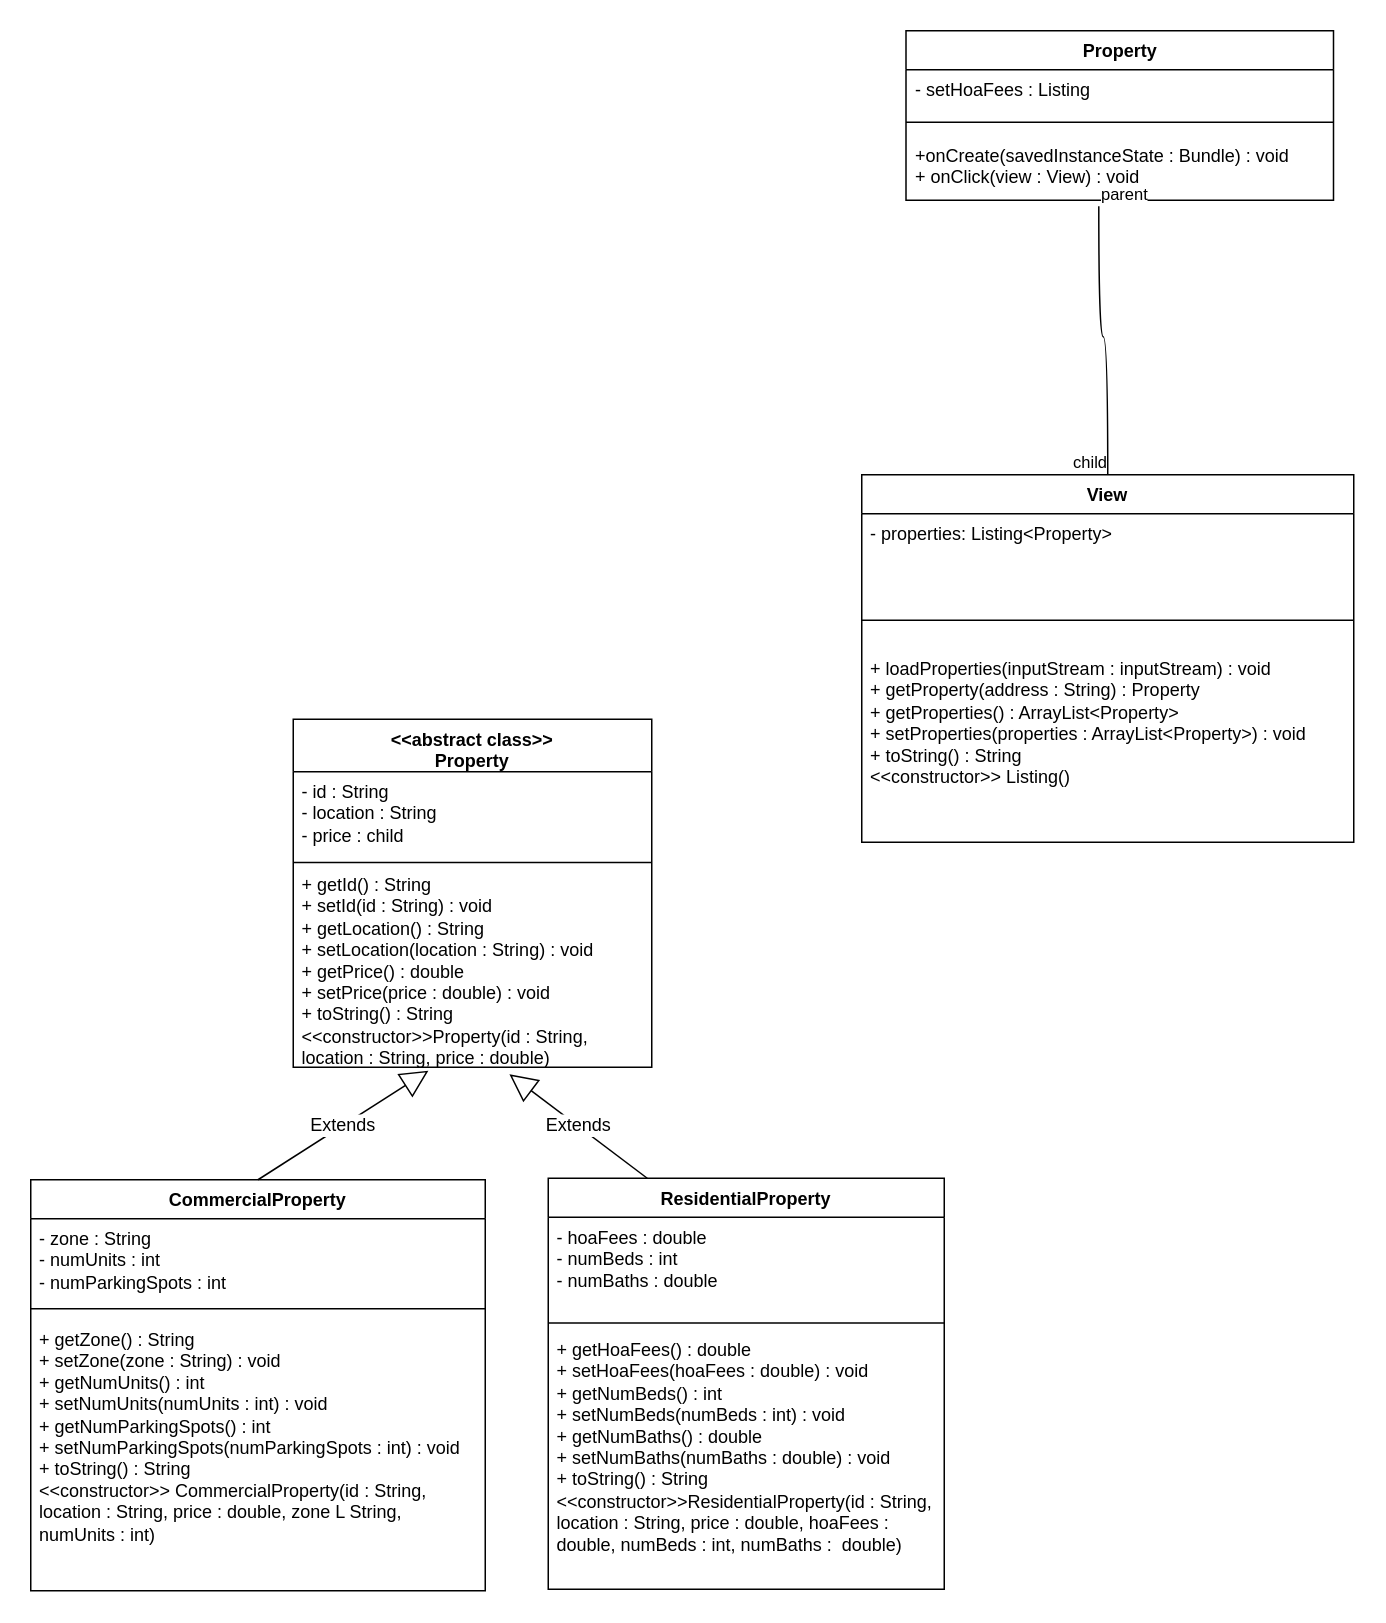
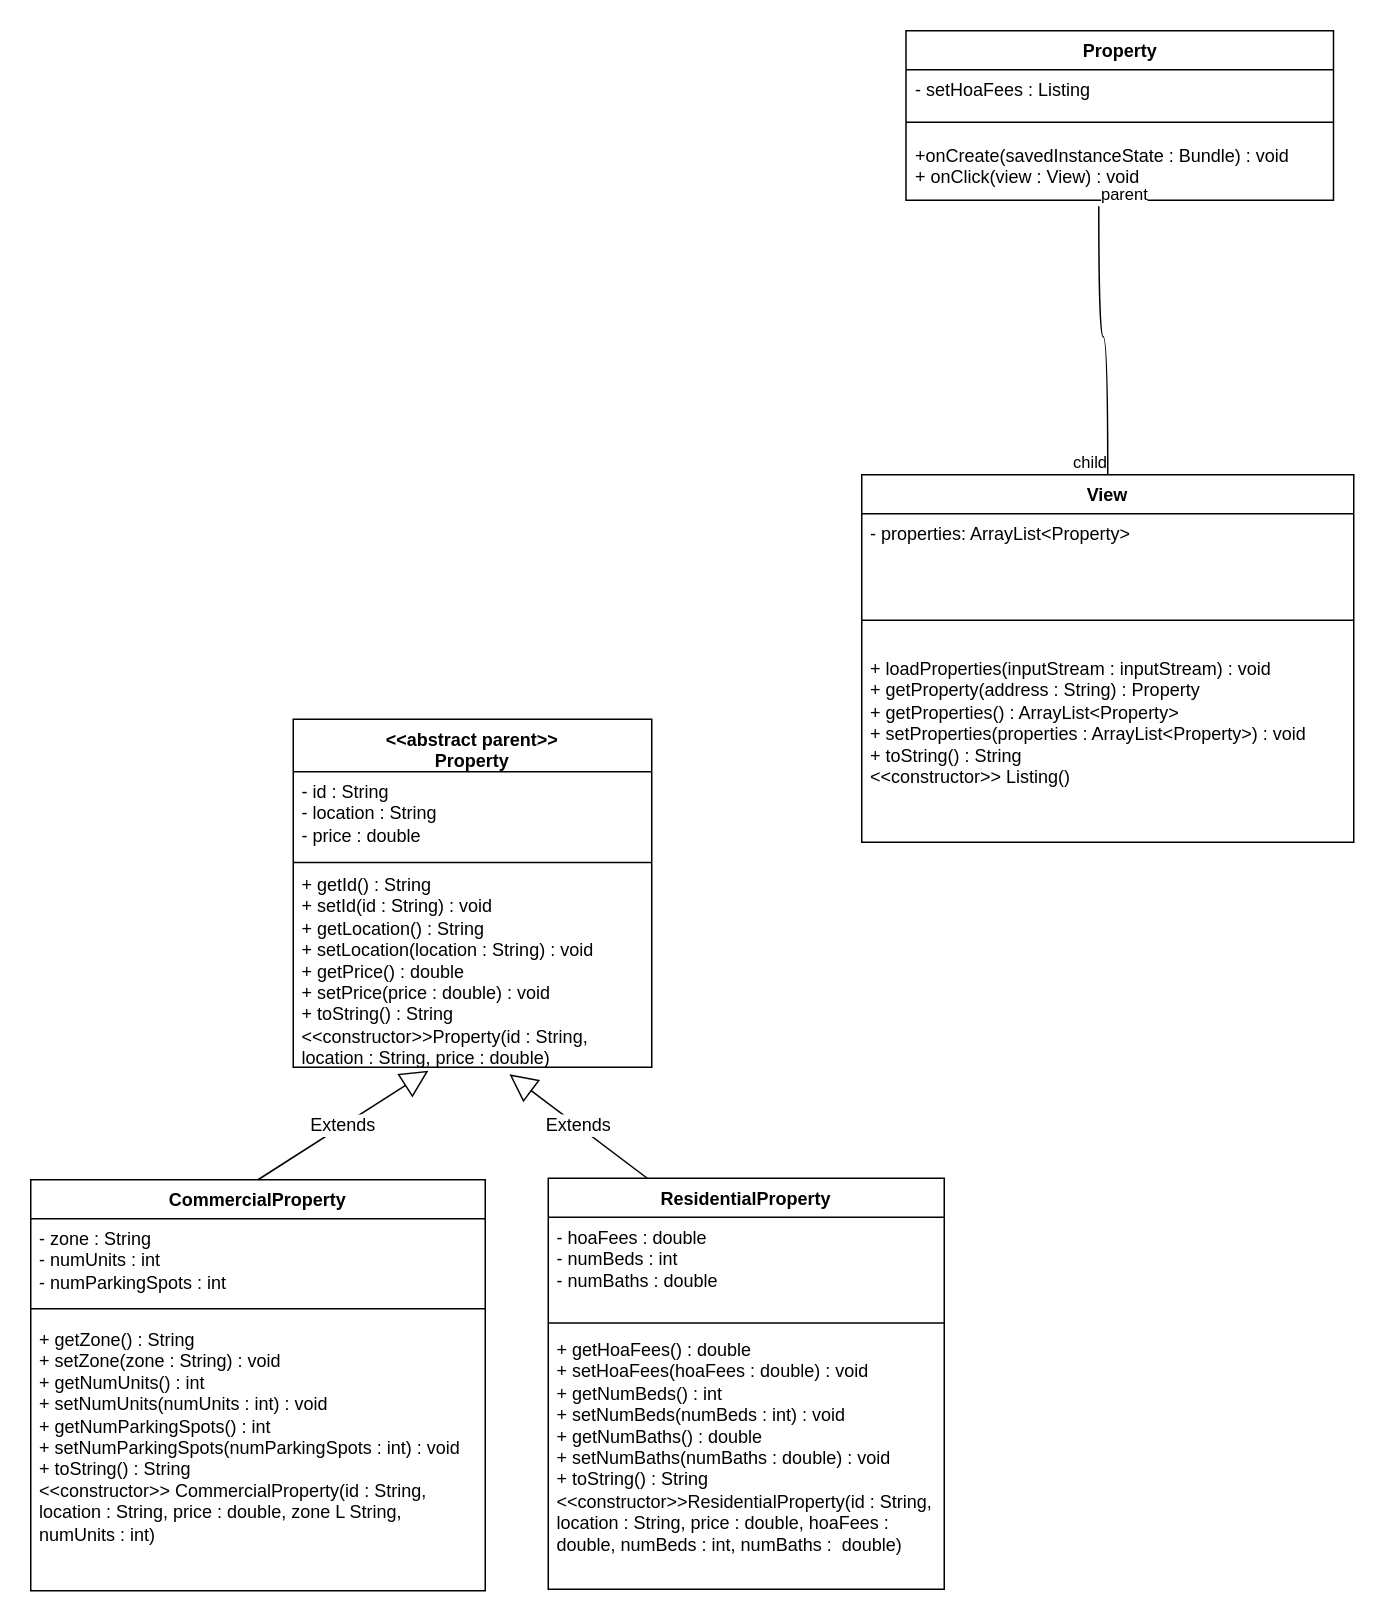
  <mxCell id="0" />
  <mxCell id="1" parent="0" />
- <mxCell id="2" value="&amp;lt;&amp;lt;abstract class&amp;gt;&amp;gt;&lt;div&gt;Property&lt;/div&gt;" style="swimlane;fontStyle=1;align=center;verticalAlign=top;childLayout=stackLayout;horizontal=1;startSize=35;horizontalStack=0;resizeParent=1;resizeParentMax=0;resizeLast=0;collapsible=1;marginBottom=0;whiteSpace=wrap;html=1;" vertex="1" parent="1"><mxGeometry x="195" y="479" width="239" height="232" as="geometry" /></mxCell>
- <mxCell id="3" value="- id : String&lt;div&gt;- location : String&lt;/div&gt;&lt;div&gt;- price : child&lt;/div&gt;" style="text;strokeColor=none;fillColor=none;align=left;verticalAlign=top;spacingLeft=4;spacingRight=4;overflow=hidden;rotatable=0;points=[[0,0.5],[1,0.5]];portConstraint=eastwest;whiteSpace=wrap;html=1;" vertex="1" parent="2"><mxGeometry y="35" width="239" height="59" as="geometry" /></mxCell>
+ <mxCell id="2" value="&amp;lt;&amp;lt;abstract parent&amp;gt;&amp;gt;&lt;div&gt;Property&lt;/div&gt;" style="swimlane;fontStyle=1;align=center;verticalAlign=top;childLayout=stackLayout;horizontal=1;startSize=35;horizontalStack=0;resizeParent=1;resizeParentMax=0;resizeLast=0;collapsible=1;marginBottom=0;whiteSpace=wrap;html=1;" vertex="1" parent="1"><mxGeometry x="195" y="479" width="239" height="232" as="geometry" /></mxCell>
+ <mxCell id="3" value="- id : String&lt;div&gt;- location : String&lt;/div&gt;&lt;div&gt;- price : double&lt;/div&gt;" style="text;strokeColor=none;fillColor=none;align=left;verticalAlign=top;spacingLeft=4;spacingRight=4;overflow=hidden;rotatable=0;points=[[0,0.5],[1,0.5]];portConstraint=eastwest;whiteSpace=wrap;html=1;" vertex="1" parent="2"><mxGeometry y="35" width="239" height="59" as="geometry" /></mxCell>
  <mxCell id="4" value="" style="line;strokeWidth=1;fillColor=none;align=left;verticalAlign=middle;spacingTop=-1;spacingLeft=3;spacingRight=3;rotatable=0;labelPosition=right;points=[];portConstraint=eastwest;strokeColor=inherit;" vertex="1" parent="2"><mxGeometry y="94" width="239" height="3" as="geometry" /></mxCell>
  <mxCell id="5" value="+ getId() : String&lt;div&gt;+ setId(id : String) : void&lt;/div&gt;&lt;div&gt;+ getLocation() : String&lt;/div&gt;&lt;div&gt;+ setLocation(location : String) : void&lt;/div&gt;&lt;div&gt;+ getPrice() : double&lt;/div&gt;&lt;div&gt;+ setPrice(price : double) : void&lt;/div&gt;&lt;div&gt;+ toString() : String&lt;/div&gt;&lt;div&gt;&amp;lt;&amp;lt;constructor&amp;gt;&amp;gt;Property(id : String, location : String, price : double)&lt;/div&gt;" style="text;strokeColor=none;fillColor=none;align=left;verticalAlign=top;spacingLeft=4;spacingRight=4;overflow=hidden;rotatable=0;points=[[0,0.5],[1,0.5]];portConstraint=eastwest;whiteSpace=wrap;html=1;" vertex="1" parent="2"><mxGeometry y="97" width="239" height="135" as="geometry" /></mxCell>
  <mxCell id="6" value="ResidentialProperty" style="swimlane;fontStyle=1;align=center;verticalAlign=top;childLayout=stackLayout;horizontal=1;startSize=26;horizontalStack=0;resizeParent=1;resizeParentMax=0;resizeLast=0;collapsible=1;marginBottom=0;whiteSpace=wrap;html=1;" vertex="1" parent="1"><mxGeometry x="365" y="785" width="264" height="274" as="geometry" /></mxCell>
  <mxCell id="7" value="- hoaFees : double&lt;div&gt;- numBeds : int&lt;/div&gt;&lt;div&gt;- numBaths : double&lt;/div&gt;" style="text;strokeColor=none;fillColor=none;align=left;verticalAlign=top;spacingLeft=4;spacingRight=4;overflow=hidden;rotatable=0;points=[[0,0.5],[1,0.5]];portConstraint=eastwest;whiteSpace=wrap;html=1;" vertex="1" parent="6"><mxGeometry y="26" width="264" height="66" as="geometry" /></mxCell>
  <mxCell id="8" value="" style="line;strokeWidth=1;fillColor=none;align=left;verticalAlign=middle;spacingTop=-1;spacingLeft=3;spacingRight=3;rotatable=0;labelPosition=right;points=[];portConstraint=eastwest;strokeColor=inherit;" vertex="1" parent="6"><mxGeometry y="92" width="264" height="9" as="geometry" /></mxCell>
  <mxCell id="9" value="+ getHoaFees() : double&lt;div&gt;+ setHoaFees(hoaFees : double) : void&lt;/div&gt;&lt;div&gt;+ getNumBeds() : int&amp;nbsp;&lt;/div&gt;&lt;div&gt;+ setNumBeds(numBeds : int) : void&lt;/div&gt;&lt;div&gt;+ getNumBaths() : double&lt;/div&gt;&lt;div&gt;+ setNumBaths(numBaths : double) : void&lt;/div&gt;&lt;div&gt;+ toString() : String&lt;/div&gt;&lt;div&gt;&amp;lt;&amp;lt;constructor&amp;gt;&amp;gt;ResidentialProperty(id : String, location : String, price : double, hoaFees : double, numBeds : int, numBaths :&amp;nbsp; double)&lt;/div&gt;" style="text;strokeColor=none;fillColor=none;align=left;verticalAlign=top;spacingLeft=4;spacingRight=4;overflow=hidden;rotatable=0;points=[[0,0.5],[1,0.5]];portConstraint=eastwest;whiteSpace=wrap;html=1;" vertex="1" parent="6"><mxGeometry y="101" width="264" height="173" as="geometry" /></mxCell>
  <mxCell id="10" value="CommercialProperty" style="swimlane;fontStyle=1;align=center;verticalAlign=top;childLayout=stackLayout;horizontal=1;startSize=26;horizontalStack=0;resizeParent=1;resizeParentMax=0;resizeLast=0;collapsible=1;marginBottom=0;whiteSpace=wrap;html=1;" vertex="1" parent="1"><mxGeometry x="20" y="786" width="303" height="274" as="geometry" /></mxCell>
  <mxCell id="11" value="- zone : String&lt;div&gt;- numUnits : int&lt;/div&gt;&lt;div&gt;- numParkingSpots : int&lt;/div&gt;" style="text;strokeColor=none;fillColor=none;align=left;verticalAlign=top;spacingLeft=4;spacingRight=4;overflow=hidden;rotatable=0;points=[[0,0.5],[1,0.5]];portConstraint=eastwest;whiteSpace=wrap;html=1;" vertex="1" parent="10"><mxGeometry y="26" width="303" height="53" as="geometry" /></mxCell>
  <mxCell id="12" value="" style="line;strokeWidth=1;fillColor=none;align=left;verticalAlign=middle;spacingTop=-1;spacingLeft=3;spacingRight=3;rotatable=0;labelPosition=right;points=[];portConstraint=eastwest;strokeColor=inherit;" vertex="1" parent="10"><mxGeometry y="79" width="303" height="14" as="geometry" /></mxCell>
  <mxCell id="13" value="+ getZone() : String&lt;div&gt;+ setZone(zone : String) : void&lt;/div&gt;&lt;div&gt;+ getNumUnits() : int&lt;/div&gt;&lt;div&gt;+ setNumUnits(numUnits : int) : void&lt;/div&gt;&lt;div&gt;+ getNumParkingSpots() : int&lt;/div&gt;&lt;div&gt;+ setNumParkingSpots(numParkingSpots : int) : void&lt;/div&gt;&lt;div&gt;+ toString() : String&lt;/div&gt;&lt;div&gt;&amp;lt;&amp;lt;constructor&amp;gt;&amp;gt; CommercialProperty(id : String, location : String, price : double, zone L String, numUnits : int)&lt;/div&gt;" style="text;strokeColor=none;fillColor=none;align=left;verticalAlign=top;spacingLeft=4;spacingRight=4;overflow=hidden;rotatable=0;points=[[0,0.5],[1,0.5]];portConstraint=eastwest;whiteSpace=wrap;html=1;" vertex="1" parent="10"><mxGeometry y="93" width="303" height="181" as="geometry" /></mxCell>
  <mxCell id="14" value="View" style="swimlane;fontStyle=1;align=center;verticalAlign=top;childLayout=stackLayout;horizontal=1;startSize=26;horizontalStack=0;resizeParent=1;resizeParentMax=0;resizeLast=0;collapsible=1;marginBottom=0;whiteSpace=wrap;html=1;" vertex="1" parent="1"><mxGeometry x="574" y="316" width="328" height="245" as="geometry" /></mxCell>
- <mxCell id="15" value="- properties: Listing&amp;lt;Property&amp;gt;" style="text;strokeColor=none;fillColor=none;align=left;verticalAlign=top;spacingLeft=4;spacingRight=4;overflow=hidden;rotatable=0;points=[[0,0.5],[1,0.5]];portConstraint=eastwest;whiteSpace=wrap;html=1;" vertex="1" parent="14"><mxGeometry y="26" width="328" height="52" as="geometry" /></mxCell>
+ <mxCell id="15" value="- properties: ArrayList&amp;lt;Property&amp;gt;" style="text;strokeColor=none;fillColor=none;align=left;verticalAlign=top;spacingLeft=4;spacingRight=4;overflow=hidden;rotatable=0;points=[[0,0.5],[1,0.5]];portConstraint=eastwest;whiteSpace=wrap;html=1;" vertex="1" parent="14"><mxGeometry y="26" width="328" height="52" as="geometry" /></mxCell>
  <mxCell id="16" value="" style="line;strokeWidth=1;fillColor=none;align=left;verticalAlign=middle;spacingTop=-1;spacingLeft=3;spacingRight=3;rotatable=0;labelPosition=right;points=[];portConstraint=eastwest;strokeColor=inherit;" vertex="1" parent="14"><mxGeometry y="78" width="328" height="38" as="geometry" /></mxCell>
  <mxCell id="17" value="+ loadProperties(inputStream : inputStream) : void&lt;div&gt;+ getProperty(address : String) : Property&lt;/div&gt;&lt;div&gt;+ getProperties() : ArrayList&amp;lt;Property&amp;gt;&lt;/div&gt;&lt;div&gt;+ setProperties(properties : ArrayList&amp;lt;Property&amp;gt;) : void&lt;/div&gt;&lt;div&gt;+ toString() : String&lt;/div&gt;&lt;div&gt;&amp;lt;&amp;lt;constructor&amp;gt;&amp;gt; Listing()&lt;/div&gt;" style="text;strokeColor=none;fillColor=none;align=left;verticalAlign=top;spacingLeft=4;spacingRight=4;overflow=hidden;rotatable=0;points=[[0,0.5],[1,0.5]];portConstraint=eastwest;whiteSpace=wrap;html=1;" vertex="1" parent="14"><mxGeometry y="116" width="328" height="129" as="geometry" /></mxCell>
  <mxCell id="18" value="Property" style="swimlane;fontStyle=1;align=center;verticalAlign=top;childLayout=stackLayout;horizontal=1;startSize=26;horizontalStack=0;resizeParent=1;resizeParentMax=0;resizeLast=0;collapsible=1;marginBottom=0;whiteSpace=wrap;html=1;" vertex="1" parent="1"><mxGeometry x="603.5" y="20" width="285" height="113" as="geometry" /></mxCell>
  <mxCell id="19" value="- setHoaFees : Listing" style="text;strokeColor=none;fillColor=none;align=left;verticalAlign=top;spacingLeft=4;spacingRight=4;overflow=hidden;rotatable=0;points=[[0,0.5],[1,0.5]];portConstraint=eastwest;whiteSpace=wrap;html=1;" vertex="1" parent="18"><mxGeometry y="26" width="285" height="26" as="geometry" /></mxCell>
  <mxCell id="20" value="" style="line;strokeWidth=1;fillColor=none;align=left;verticalAlign=middle;spacingTop=-1;spacingLeft=3;spacingRight=3;rotatable=0;labelPosition=right;points=[];portConstraint=eastwest;strokeColor=inherit;" vertex="1" parent="18"><mxGeometry y="52" width="285" height="18" as="geometry" /></mxCell>
  <mxCell id="21" value="+onCreate(savedInstanceState : Bundle) : void&lt;div&gt;+ onClick(view : View) : void&lt;/div&gt;" style="text;strokeColor=none;fillColor=none;align=left;verticalAlign=top;spacingLeft=4;spacingRight=4;overflow=hidden;rotatable=0;points=[[0,0.5],[1,0.5]];portConstraint=eastwest;whiteSpace=wrap;html=1;" vertex="1" parent="18"><mxGeometry y="70" width="285" height="43" as="geometry" /></mxCell>
  <mxCell id="22" value="Extends" style="endArrow=block;endSize=16;endFill=0;html=1;rounded=0;fontSize=12;curved=1;exitX=0.5;exitY=0;exitDx=0;exitDy=0;entryX=0.377;entryY=1.017;entryDx=0;entryDy=0;entryPerimeter=0;" edge="1" parent="1" source="10" target="5"><mxGeometry width="160" relative="1" as="geometry"><mxPoint x="202" y="765" as="sourcePoint" /><mxPoint x="362" y="765" as="targetPoint" /></mxGeometry></mxCell>
  <mxCell id="23" value="Extends" style="endArrow=block;endSize=16;endFill=0;html=1;rounded=0;fontSize=12;curved=1;exitX=0.25;exitY=0;exitDx=0;exitDy=0;entryX=0.603;entryY=1.035;entryDx=0;entryDy=0;entryPerimeter=0;" edge="1" parent="1" source="6" target="5"><mxGeometry width="160" relative="1" as="geometry"><mxPoint x="353" y="738" as="sourcePoint" /><mxPoint x="513" y="738" as="targetPoint" /></mxGeometry></mxCell>
  <mxCell id="24" value="" style="endArrow=none;html=1;edgeStyle=orthogonalEdgeStyle;rounded=0;fontSize=12;startSize=8;endSize=8;curved=1;exitX=0.451;exitY=1.093;exitDx=0;exitDy=0;exitPerimeter=0;entryX=0.5;entryY=0;entryDx=0;entryDy=0;" edge="1" parent="1" source="21" target="14"><mxGeometry relative="1" as="geometry"><mxPoint x="658" y="210" as="sourcePoint" /><mxPoint x="818" y="210" as="targetPoint" /><Array as="points"><mxPoint x="732" y="224" /><mxPoint x="738" y="224" /></Array></mxGeometry></mxCell>
  <mxCell id="25" value="parent" style="edgeLabel;resizable=0;html=1;align=left;verticalAlign=bottom;" connectable="0" vertex="1" parent="24"><mxGeometry x="-1" relative="1" as="geometry" /></mxCell>
  <mxCell id="26" value="child" style="edgeLabel;resizable=0;html=1;align=right;verticalAlign=bottom;" connectable="0" vertex="1" parent="24"><mxGeometry x="1" relative="1" as="geometry" /></mxCell>
